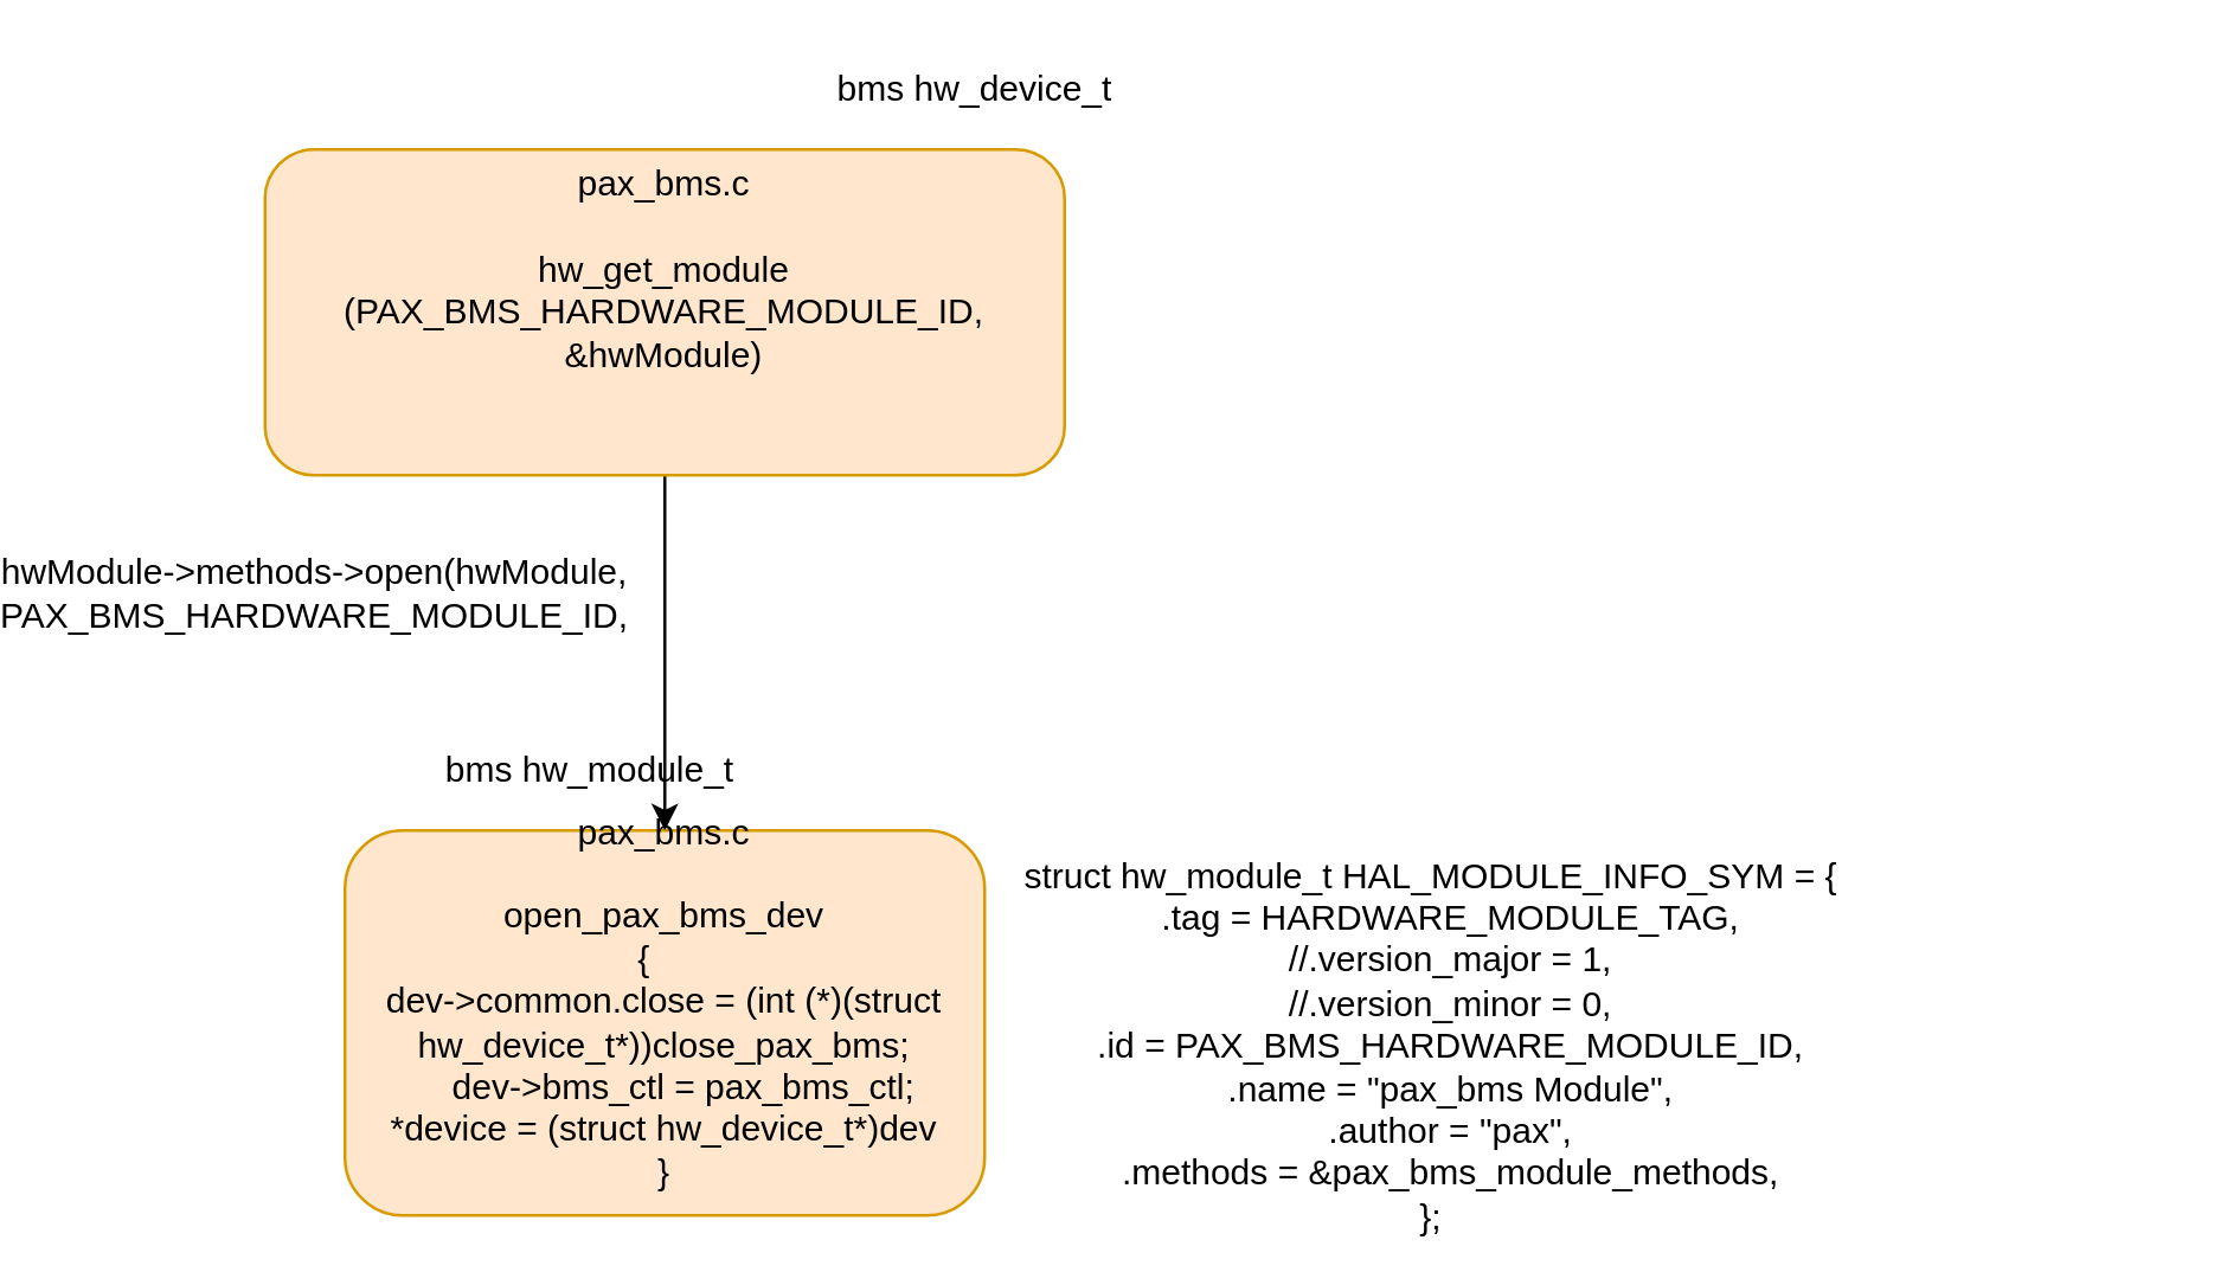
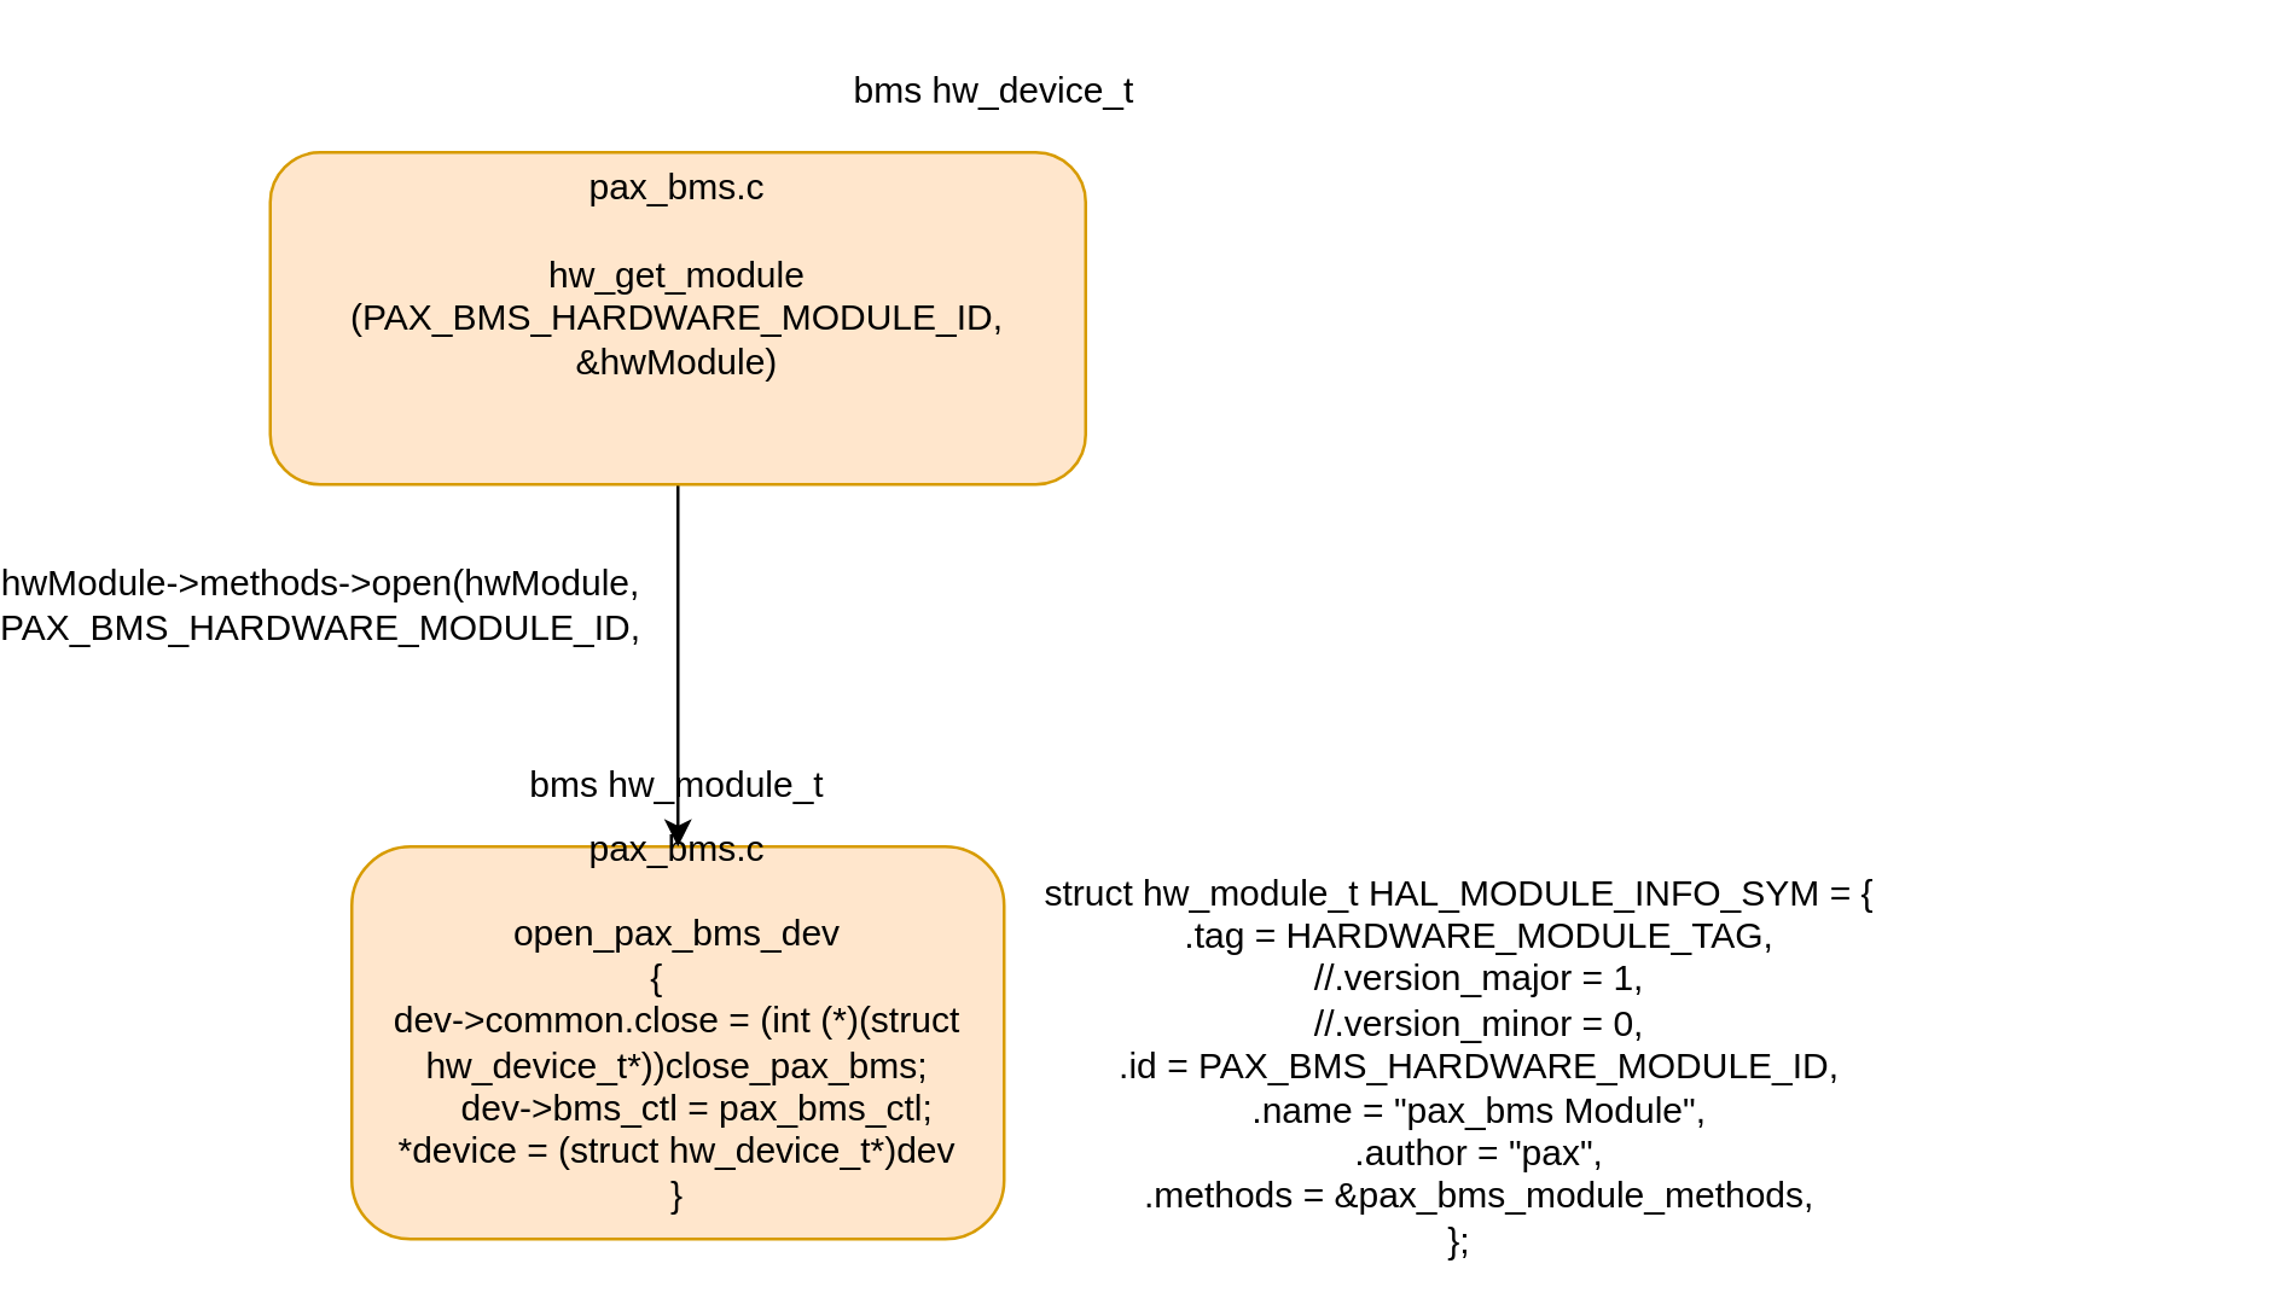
  <mxCell id="0" />
  <mxCell id="1" parent="0" />
  <mxCell id="2" value="pax_bms.c&lt;br&gt;&lt;br&gt;&lt;div&gt;open_pax_bms_dev&lt;/div&gt;&lt;div&gt;{&lt;span&gt;&amp;nbsp; &amp;nbsp;&amp;nbsp;&lt;/span&gt;&lt;/div&gt;&lt;div&gt;&lt;span&gt;dev-&amp;gt;common.close = (int (*)(struct hw_device_t*))close_pax_bms;&lt;/span&gt;&lt;/div&gt;&lt;div&gt;&amp;nbsp; &amp;nbsp; dev-&amp;gt;bms_ctl = pax_bms_ctl;&lt;/div&gt;&lt;div&gt;*device = (struct hw_device_t*)dev&lt;br&gt;&lt;/div&gt;&lt;div&gt;}&lt;/div&gt;&lt;div&gt;&lt;br&gt;&lt;/div&gt;" style="rounded=1;whiteSpace=wrap;html=1;fillColor=#ffe6cc;strokeColor=#d79b00;" vertex="1" parent="1"><mxGeometry x="50" y="280" width="216" height="130" as="geometry" /></mxCell>
- <mxCell id="3" value="bms hw_module_t" style="text;html=1;strokeColor=none;fillColor=none;align=center;verticalAlign=middle;whiteSpace=wrap;rounded=0;" vertex="1" parent="1"><mxGeometry x="74" y="250" width="118" height="20" as="geometry" /></mxCell>
+ <mxCell id="3" value="bms hw_module_t" style="text;html=1;strokeColor=none;fillColor=none;align=center;verticalAlign=middle;whiteSpace=wrap;rounded=0;" vertex="1" parent="1"><mxGeometry x="99" y="250" width="118" height="20" as="geometry" /></mxCell>
  <mxCell id="4" style="edgeStyle=orthogonalEdgeStyle;rounded=0;orthogonalLoop=1;jettySize=auto;html=1;exitX=0.5;exitY=1;exitDx=0;exitDy=0;entryX=0.5;entryY=0;entryDx=0;entryDy=0;" edge="1" parent="1" source="5" target="2"><mxGeometry relative="1" as="geometry" /></mxCell>
  <mxCell id="5" value="pax_bms.c&lt;br&gt;&lt;br&gt;hw_get_module (PAX_BMS_HARDWARE_MODULE_ID, &amp;amp;hwModule)&lt;br&gt;&lt;div&gt;&lt;br&gt;&lt;/div&gt;&lt;div&gt;&lt;br&gt;&lt;/div&gt;" style="rounded=1;whiteSpace=wrap;html=1;fillColor=#ffe6cc;strokeColor=#d79b00;" vertex="1" parent="1"><mxGeometry x="23" y="50" width="270" height="110" as="geometry" /></mxCell>
  <mxCell id="6" value="bms hw_device_t" style="text;html=1;strokeColor=none;fillColor=none;align=center;verticalAlign=middle;whiteSpace=wrap;rounded=0;" vertex="1" parent="1"><mxGeometry x="204" y="20" width="118" height="20" as="geometry" /></mxCell>
  <mxCell id="7" value="&lt;div&gt;struct hw_module_t HAL_MODULE_INFO_SYM = {&lt;/div&gt;&lt;div&gt;&amp;nbsp; &amp;nbsp; .tag = HARDWARE_MODULE_TAG,&lt;/div&gt;&lt;div&gt;&amp;nbsp; &amp;nbsp; //.version_major = 1,&lt;/div&gt;&lt;div&gt;&amp;nbsp; &amp;nbsp; //.version_minor = 0,&lt;/div&gt;&lt;div&gt;&amp;nbsp; &amp;nbsp; .id = PAX_BMS_HARDWARE_MODULE_ID,&lt;/div&gt;&lt;div&gt;&amp;nbsp; &amp;nbsp; .name = &quot;pax_bms Module&quot;,&lt;/div&gt;&lt;div&gt;&amp;nbsp; &amp;nbsp; .author = &quot;pax&quot;,&lt;/div&gt;&lt;div&gt;&amp;nbsp; &amp;nbsp; .methods = &amp;amp;pax_bms_module_methods,&lt;/div&gt;&lt;div&gt;};&lt;/div&gt;&lt;div&gt;&lt;br&gt;&lt;/div&gt;" style="text;html=1;strokeColor=none;fillColor=none;align=center;verticalAlign=middle;whiteSpace=wrap;rounded=0;" vertex="1" parent="1"><mxGeometry x="170" y="350" width="494" height="20" as="geometry" /></mxCell>
  <mxCell id="8" value="hwModule-&amp;gt;methods-&amp;gt;open(hwModule, PAX_BMS_HARDWARE_MODULE_ID," style="text;html=1;strokeColor=none;fillColor=none;align=center;verticalAlign=middle;whiteSpace=wrap;rounded=0;" vertex="1" parent="1"><mxGeometry x="20" y="190" width="40" height="20" as="geometry" /></mxCell>
